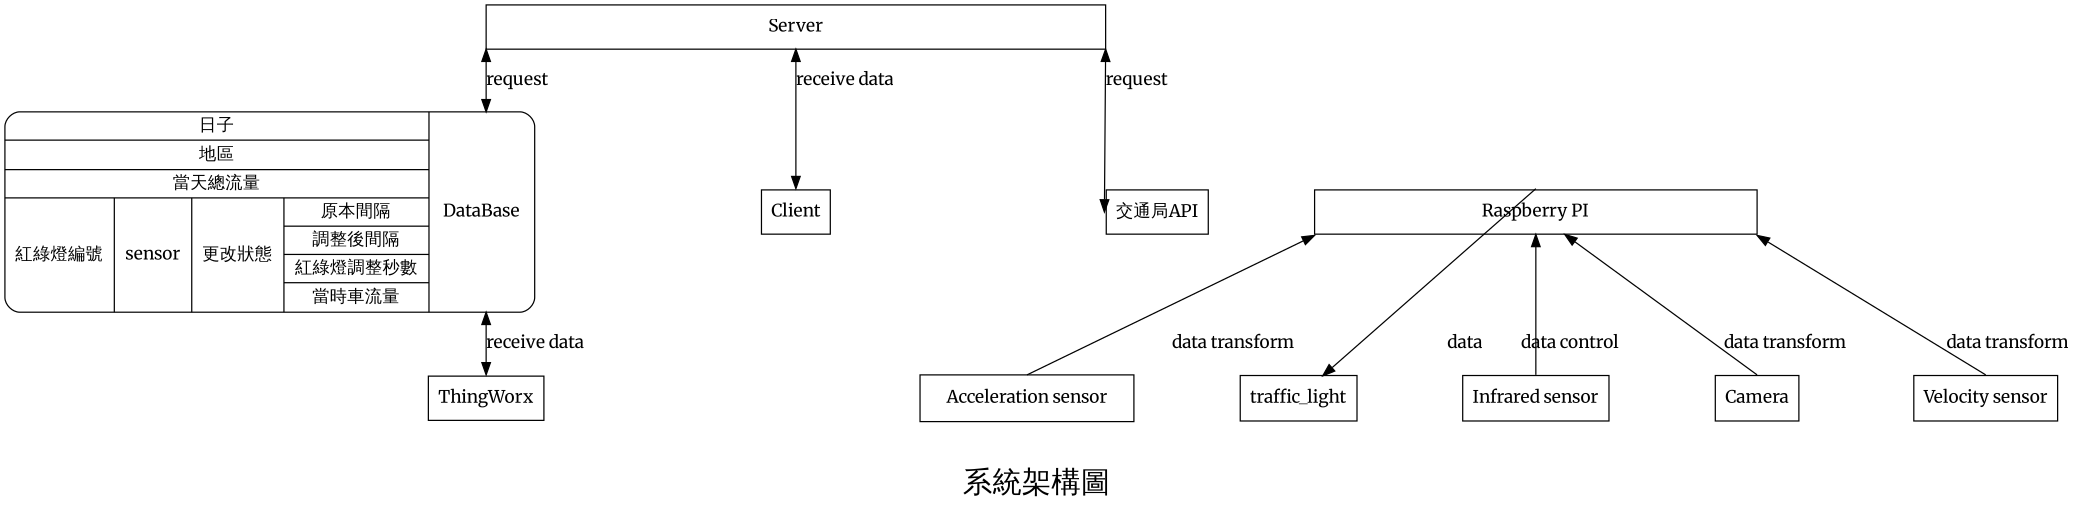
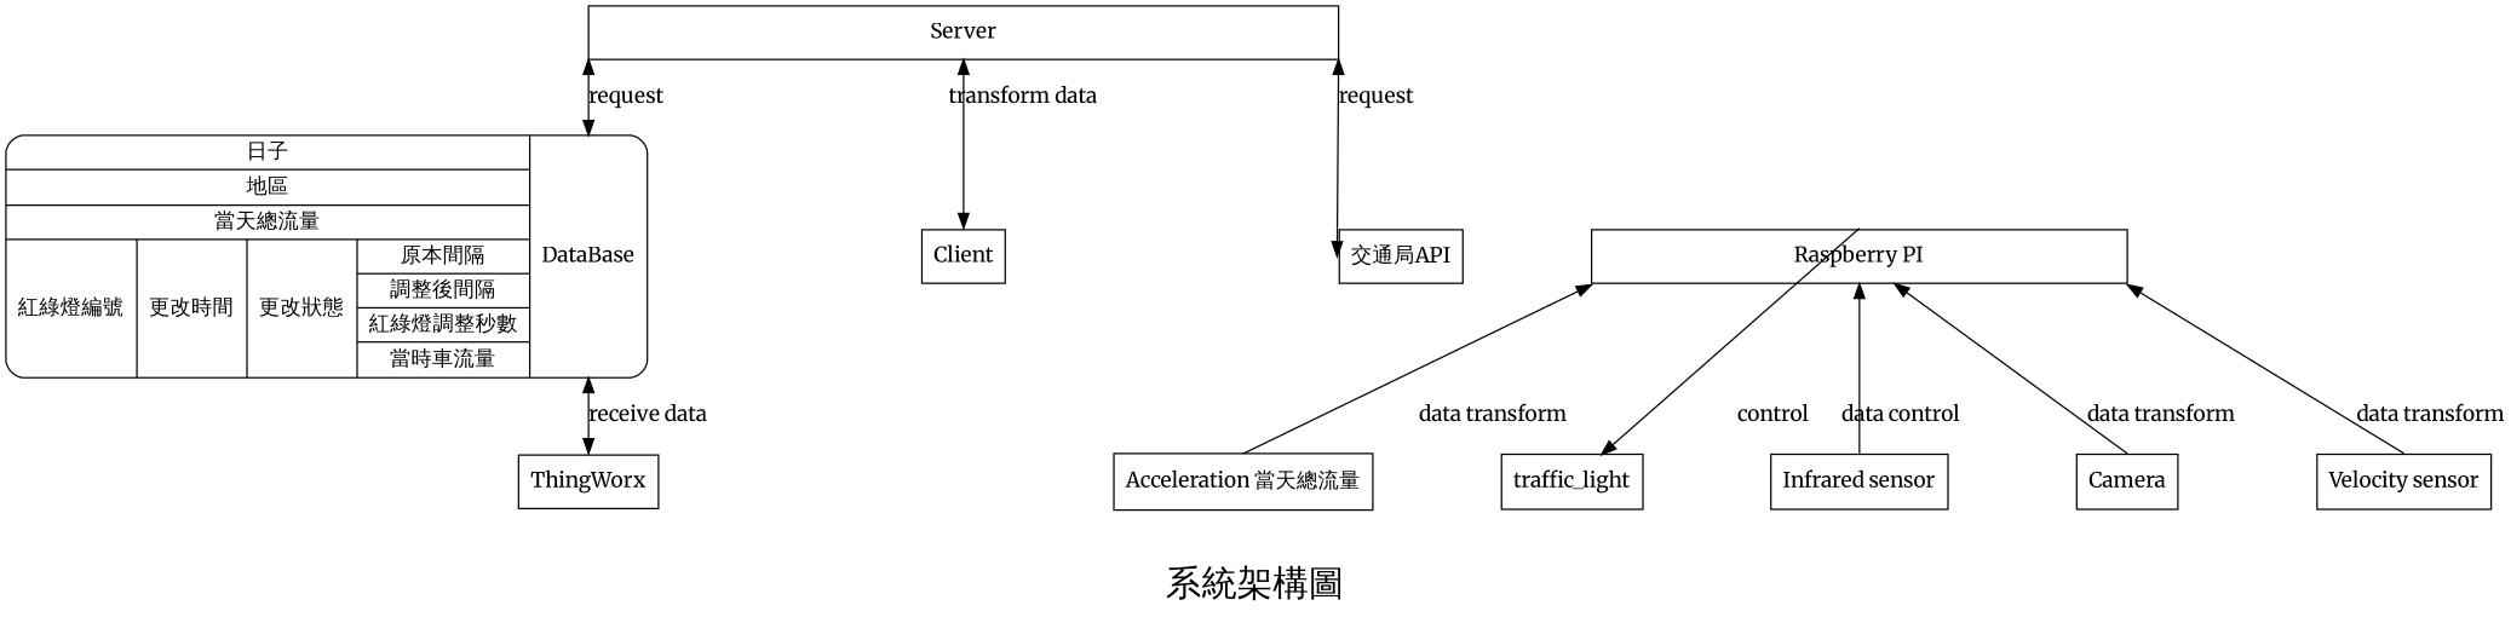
  digraph {
    fixedsize=true
    fontname=Merriweather
    fontsize=24
    label="系統架構圖"
    nodesep=1.2
    rankdir=TB
    splines=false
    node [fontname=Merriweather shape=box]
    edge [fontname=Merriweather style=solid tailport=n]
    n1 [label=ThingWorx]
    n2 [label=Server width=7]
    n3 [label="Raspberry PI" width=5]
    n4 [label="交通局API"]
    n5 [label=Client]
    n6 [label="Velocity sensor" shape=record]
-   n7 [label="Acceleration sensor" shape=record]
+   n7 [label="Acceleration 當天總流量" shape=record]
    n8 [label="Infrared sensor" shape=record]
    n9 [label=Camera shape=record]
    traffic_light [shape=record]
-   n11 [label="{日子 | 地區 | 當天總流量 | {紅綠燈編號 | sensor | 更改狀態 | {原本間隔 | 調整後間隔 | 紅綠燈調整秒數 | 當時車流量}}} | <f0> DataBase" shape=Mrecord]
+   n11 [label="{日子 | 地區 | 當天總流量 | {紅綠燈編號 | 更改時間 | 更改狀態 | {原本間隔 | 調整後間隔 | 紅綠燈調整秒數 | 當時車流量}}} | <f0> DataBase" shape=Mrecord]
    subgraph sub_1 {
      rank=same
      n1
    }
    subgraph sub_2 {
      rank=min
      n2
    }
    subgraph sub_3 {
      rank=same
      n3
      n4
      n5
    }
    subgraph sub_4 {
      rank=max
      n6
      n7
      n8
      n9
      traffic_light
    }
    subgraph sub_5 {
      label="traffic light"
    }
    n2 -> n4 [dir=both headport=w label=request tailport=se]
-   n2 -> n5 [dir=both headport=n label="receive data" tailport=s]
+   n2 -> n5 [dir=both headport=n label="transform data" tailport=s]
    n2 -> n11 [dir=both headport=f0 label=request tailport=sw]
-   n3 -> traffic_light [label=data]
+   n3 -> traffic_light [label=control]
    n6 -> n3 [headport=se label="data transform"]
    n7 -> n3 [headport=sw label="data transform"]
    n8 -> n3 [label="data control"]
    n9 -> n3 [label="data transform"]
    n11 -> n1 [dir=both headport=n label="receive data" tailport=f0]
  }
